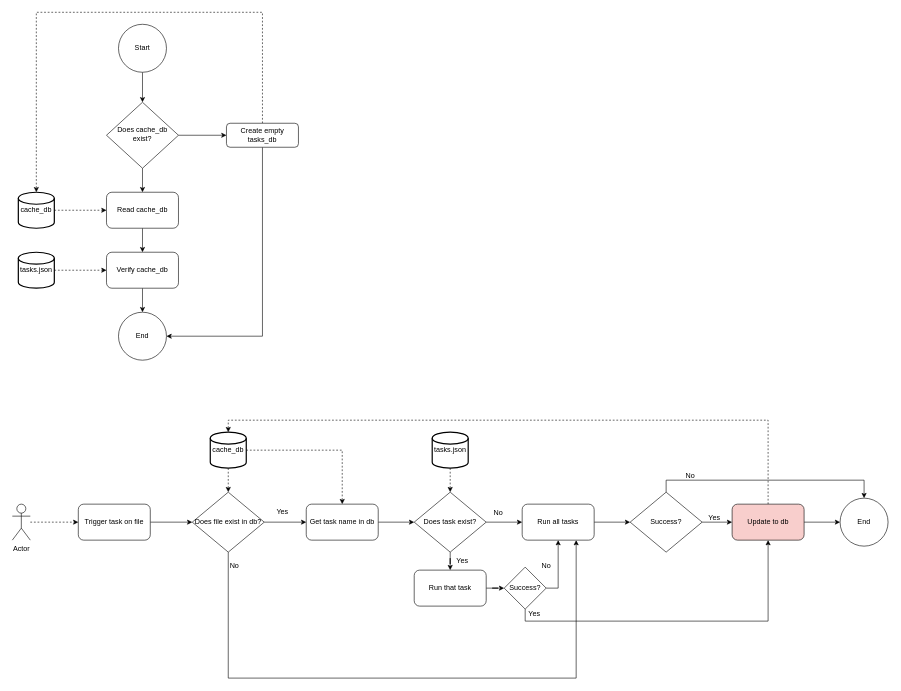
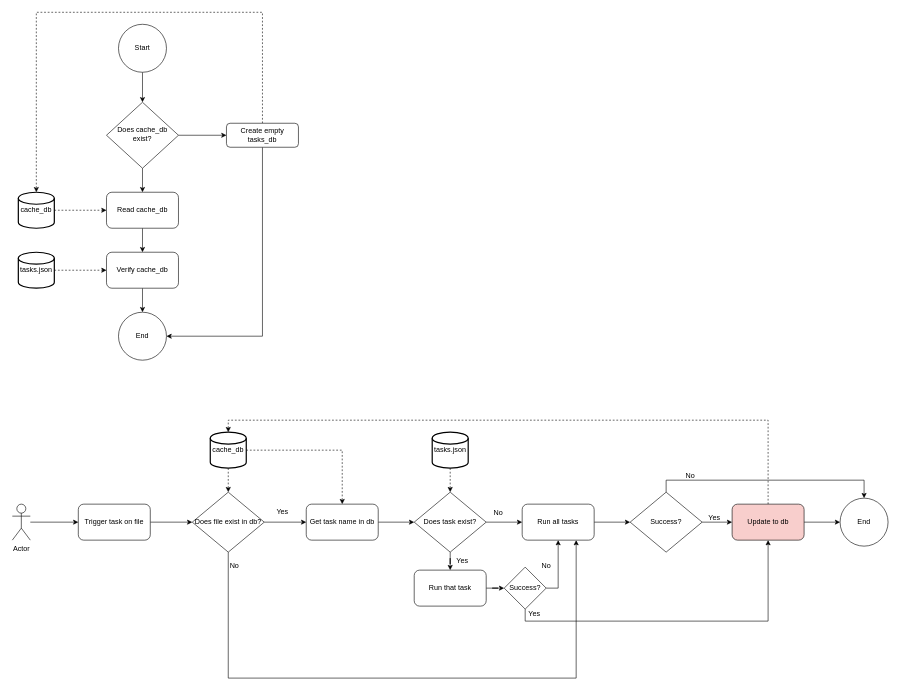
  <mxCell id="0" />
  <mxCell id="1" parent="0" />
  <mxCell id="2" value="" style="edgeStyle=orthogonalEdgeStyle;shape=connector;rounded=0;jumpStyle=gap;jumpSize=100;orthogonalLoop=1;jettySize=auto;html=1;labelBackgroundColor=default;strokeColor=default;fontFamily=Helvetica;fontSize=11;fontColor=default;endArrow=classic;" edge="1" parent="1" source="4" target="11"><mxGeometry relative="1" as="geometry" /></mxCell>
  <mxCell id="3" value="" style="edgeStyle=orthogonalEdgeStyle;shape=connector;rounded=0;jumpStyle=gap;jumpSize=100;orthogonalLoop=1;jettySize=auto;html=1;labelBackgroundColor=default;strokeColor=default;fontFamily=Helvetica;fontSize=11;fontColor=default;endArrow=classic;" edge="1" parent="1" source="4" target="7"><mxGeometry relative="1" as="geometry" /></mxCell>
  <mxCell id="4" value="Does cache_db exist?" style="rhombus;whiteSpace=wrap;html=1;shadow=0;fontFamily=Helvetica;fontSize=12;align=center;strokeWidth=1;spacing=6;spacingTop=-4;" parent="1" vertex="1"><mxGeometry x="177" y="170" width="120" height="110" as="geometry" /></mxCell>
  <mxCell id="5" style="edgeStyle=orthogonalEdgeStyle;rounded=0;orthogonalLoop=1;jettySize=auto;html=1;exitX=0.5;exitY=1;exitDx=0;exitDy=0;entryX=1;entryY=0.5;entryDx=0;entryDy=0;" edge="1" parent="1" source="7" target="16"><mxGeometry relative="1" as="geometry" /></mxCell>
  <mxCell id="6" style="edgeStyle=orthogonalEdgeStyle;rounded=0;orthogonalLoop=1;jettySize=auto;html=1;exitX=0.5;exitY=0;exitDx=0;exitDy=0;entryX=0.5;entryY=0;entryDx=0;entryDy=0;entryPerimeter=0;dashed=1;" edge="1" parent="1" source="7" target="52"><mxGeometry relative="1" as="geometry"><Array as="points"><mxPoint x="437" y="20" /><mxPoint x="60" y="20" /></Array></mxGeometry></mxCell>
  <mxCell id="7" value="Create empty tasks_db" style="rounded=1;whiteSpace=wrap;html=1;fontSize=12;glass=0;strokeWidth=1;shadow=0;" parent="1" vertex="1"><mxGeometry x="377" y="205" width="120" height="40" as="geometry" /></mxCell>
  <mxCell id="8" value="" style="edgeStyle=orthogonalEdgeStyle;shape=connector;rounded=0;jumpStyle=gap;jumpSize=100;orthogonalLoop=1;jettySize=auto;html=1;labelBackgroundColor=default;strokeColor=default;fontFamily=Helvetica;fontSize=11;fontColor=default;endArrow=classic;" edge="1" parent="1" source="9" target="4"><mxGeometry relative="1" as="geometry" /></mxCell>
  <mxCell id="9" value="Start" style="ellipse;whiteSpace=wrap;html=1;aspect=fixed;" vertex="1" parent="1"><mxGeometry x="197" y="40" width="80" height="80" as="geometry" /></mxCell>
  <mxCell id="10" style="edgeStyle=orthogonalEdgeStyle;rounded=0;orthogonalLoop=1;jettySize=auto;html=1;exitX=0.5;exitY=1;exitDx=0;exitDy=0;entryX=0.5;entryY=0;entryDx=0;entryDy=0;" edge="1" parent="1" source="11" target="13"><mxGeometry relative="1" as="geometry" /></mxCell>
  <mxCell id="11" value="Read cache_db" style="rounded=1;whiteSpace=wrap;html=1;" vertex="1" parent="1"><mxGeometry x="177" y="320" width="120" height="60" as="geometry" /></mxCell>
  <mxCell id="12" value="" style="edgeStyle=orthogonalEdgeStyle;rounded=0;orthogonalLoop=1;jettySize=auto;html=1;" edge="1" parent="1" source="13" target="16"><mxGeometry relative="1" as="geometry" /></mxCell>
  <mxCell id="13" value="Verify cache_db" style="rounded=1;whiteSpace=wrap;html=1;" vertex="1" parent="1"><mxGeometry x="177" y="420" width="120" height="60" as="geometry" /></mxCell>
- <mxCell id="14" value="" style="edgeStyle=orthogonalEdgeStyle;rounded=0;orthogonalLoop=1;jettySize=auto;html=1;dashed=1;" edge="1" parent="1" source="15" target="18"><mxGeometry relative="1" as="geometry" /></mxCell>
+ <mxCell id="14" value="" style="edgeStyle=orthogonalEdgeStyle;rounded=0;orthogonalLoop=1;jettySize=auto;html=1;" edge="1" parent="1" source="15" target="18"><mxGeometry relative="1" as="geometry" /></mxCell>
  <mxCell id="15" value="Actor" style="shape=umlActor;verticalLabelPosition=bottom;verticalAlign=top;html=1;outlineConnect=0;" vertex="1" parent="1"><mxGeometry x="20" y="840" width="30" height="60" as="geometry" /></mxCell>
  <mxCell id="16" value="End" style="ellipse;whiteSpace=wrap;html=1;aspect=fixed;" vertex="1" parent="1"><mxGeometry x="197" y="520" width="80" height="80" as="geometry" /></mxCell>
  <mxCell id="17" style="edgeStyle=orthogonalEdgeStyle;rounded=0;orthogonalLoop=1;jettySize=auto;html=1;exitX=1;exitY=0.5;exitDx=0;exitDy=0;entryX=0;entryY=0.5;entryDx=0;entryDy=0;" edge="1" parent="1" source="18" target="21"><mxGeometry relative="1" as="geometry" /></mxCell>
  <mxCell id="18" value="Trigger task on file" style="rounded=1;whiteSpace=wrap;html=1;" vertex="1" parent="1"><mxGeometry x="130" y="840" width="120" height="60" as="geometry" /></mxCell>
  <mxCell id="19" value="" style="edgeStyle=orthogonalEdgeStyle;rounded=0;orthogonalLoop=1;jettySize=auto;html=1;" edge="1" parent="1" source="21" target="26"><mxGeometry relative="1" as="geometry" /></mxCell>
  <mxCell id="20" style="edgeStyle=orthogonalEdgeStyle;rounded=0;orthogonalLoop=1;jettySize=auto;html=1;exitX=0.5;exitY=1;exitDx=0;exitDy=0;entryX=0.75;entryY=1;entryDx=0;entryDy=0;jumpStyle=gap;jumpSize=100;" edge="1" parent="1" source="21" target="34"><mxGeometry relative="1" as="geometry"><Array as="points"><mxPoint x="380" y="1130" /><mxPoint x="960" y="1130" /></Array></mxGeometry></mxCell>
  <mxCell id="21" value="Does file exist in db?" style="rhombus;whiteSpace=wrap;html=1;" vertex="1" parent="1"><mxGeometry x="320" y="820" width="120" height="100" as="geometry" /></mxCell>
  <mxCell id="22" style="edgeStyle=orthogonalEdgeStyle;rounded=0;orthogonalLoop=1;jettySize=auto;html=1;exitX=0.5;exitY=1;exitDx=0;exitDy=0;exitPerimeter=0;dashed=1;" edge="1" parent="1" source="24" target="21"><mxGeometry relative="1" as="geometry" /></mxCell>
  <mxCell id="23" style="edgeStyle=orthogonalEdgeStyle;rounded=0;orthogonalLoop=1;jettySize=auto;html=1;exitX=1;exitY=0.5;exitDx=0;exitDy=0;exitPerimeter=0;dashed=1;" edge="1" parent="1" source="24" target="26"><mxGeometry relative="1" as="geometry" /></mxCell>
  <mxCell id="24" value="cache_db" style="strokeWidth=2;html=1;shape=mxgraph.flowchart.database;whiteSpace=wrap;" vertex="1" parent="1"><mxGeometry x="350" y="720" width="60" height="60" as="geometry" /></mxCell>
  <mxCell id="25" value="" style="edgeStyle=orthogonalEdgeStyle;rounded=0;orthogonalLoop=1;jettySize=auto;html=1;" edge="1" parent="1" source="26" target="29"><mxGeometry relative="1" as="geometry" /></mxCell>
  <mxCell id="26" value="Get task name in db" style="rounded=1;whiteSpace=wrap;html=1;" vertex="1" parent="1"><mxGeometry x="510" y="840" width="120" height="60" as="geometry" /></mxCell>
  <mxCell id="27" value="" style="edgeStyle=orthogonalEdgeStyle;rounded=0;orthogonalLoop=1;jettySize=auto;html=1;" edge="1" parent="1" source="29" target="34"><mxGeometry relative="1" as="geometry" /></mxCell>
  <mxCell id="28" value="" style="edgeStyle=orthogonalEdgeStyle;rounded=0;orthogonalLoop=1;jettySize=auto;html=1;" edge="1" parent="1" source="29" target="45"><mxGeometry relative="1" as="geometry" /></mxCell>
  <mxCell id="29" value="Does task exist?" style="rhombus;whiteSpace=wrap;html=1;" vertex="1" parent="1"><mxGeometry x="690" y="820" width="120" height="100" as="geometry" /></mxCell>
  <mxCell id="30" value="" style="edgeStyle=orthogonalEdgeStyle;rounded=0;orthogonalLoop=1;jettySize=auto;html=1;dashed=1;" edge="1" parent="1" source="31" target="29"><mxGeometry relative="1" as="geometry" /></mxCell>
  <mxCell id="31" value="tasks.json" style="strokeWidth=2;html=1;shape=mxgraph.flowchart.database;whiteSpace=wrap;" vertex="1" parent="1"><mxGeometry x="720" y="720" width="60" height="60" as="geometry" /></mxCell>
  <mxCell id="32" value="Yes" style="text;html=1;align=center;verticalAlign=middle;resizable=0;points=[];autosize=1;strokeColor=none;fillColor=none;" vertex="1" parent="1"><mxGeometry x="450" y="838" width="40" height="30" as="geometry" /></mxCell>
  <mxCell id="33" value="" style="edgeStyle=orthogonalEdgeStyle;rounded=0;orthogonalLoop=1;jettySize=auto;html=1;" edge="1" parent="1" source="34" target="38"><mxGeometry relative="1" as="geometry" /></mxCell>
  <mxCell id="34" value="Run all tasks" style="rounded=1;whiteSpace=wrap;html=1;" vertex="1" parent="1"><mxGeometry x="870" y="840" width="120" height="60" as="geometry" /></mxCell>
  <mxCell id="35" value="No" style="text;html=1;align=center;verticalAlign=middle;resizable=0;points=[];autosize=1;strokeColor=none;fillColor=none;" vertex="1" parent="1"><mxGeometry x="810" y="840" width="40" height="30" as="geometry" /></mxCell>
  <mxCell id="36" value="" style="edgeStyle=orthogonalEdgeStyle;rounded=0;orthogonalLoop=1;jettySize=auto;html=1;" edge="1" parent="1" source="38" target="41"><mxGeometry relative="1" as="geometry" /></mxCell>
  <mxCell id="37" style="edgeStyle=orthogonalEdgeStyle;rounded=0;orthogonalLoop=1;jettySize=auto;html=1;exitX=0.5;exitY=0;exitDx=0;exitDy=0;entryX=0.5;entryY=0;entryDx=0;entryDy=0;" edge="1" parent="1" source="38" target="43"><mxGeometry relative="1" as="geometry" /></mxCell>
  <mxCell id="38" value="Success?" style="rhombus;whiteSpace=wrap;html=1;" vertex="1" parent="1"><mxGeometry x="1050" y="820" width="120" height="100" as="geometry" /></mxCell>
  <mxCell id="39" style="edgeStyle=orthogonalEdgeStyle;rounded=0;orthogonalLoop=1;jettySize=auto;html=1;exitX=0.5;exitY=0;exitDx=0;exitDy=0;entryX=0.5;entryY=0;entryDx=0;entryDy=0;entryPerimeter=0;dashed=1;" edge="1" parent="1" source="41" target="24"><mxGeometry relative="1" as="geometry" /></mxCell>
  <mxCell id="40" value="" style="edgeStyle=orthogonalEdgeStyle;rounded=0;orthogonalLoop=1;jettySize=auto;html=1;" edge="1" parent="1" source="41" target="43"><mxGeometry relative="1" as="geometry" /></mxCell>
  <mxCell id="41" value="Update to db" style="rounded=1;whiteSpace=wrap;html=1;fillColor=#f8cecc;" vertex="1" parent="1"><mxGeometry x="1220" y="840" width="120" height="60" as="geometry" /></mxCell>
  <mxCell id="42" value="Yes" style="text;html=1;align=center;verticalAlign=middle;resizable=0;points=[];autosize=1;strokeColor=none;fillColor=none;" vertex="1" parent="1"><mxGeometry x="1170" y="848" width="40" height="30" as="geometry" /></mxCell>
  <mxCell id="43" value="End" style="ellipse;whiteSpace=wrap;html=1;aspect=fixed;" vertex="1" parent="1"><mxGeometry x="1400" y="830" width="80" height="80" as="geometry" /></mxCell>
  <mxCell id="44" value="" style="edgeStyle=orthogonalEdgeStyle;rounded=0;orthogonalLoop=1;jettySize=auto;html=1;" edge="1" parent="1" source="45" target="55"><mxGeometry relative="1" as="geometry" /></mxCell>
  <mxCell id="45" value="Run that task" style="rounded=1;whiteSpace=wrap;html=1;" vertex="1" parent="1"><mxGeometry x="690" y="950" width="120" height="60" as="geometry" /></mxCell>
  <mxCell id="46" value="Yes" style="text;html=1;align=center;verticalAlign=middle;resizable=0;points=[];autosize=1;strokeColor=none;fillColor=none;" vertex="1" parent="1"><mxGeometry x="750" y="920" width="40" height="30" as="geometry" /></mxCell>
  <mxCell id="47" value="No" style="text;html=1;align=center;verticalAlign=middle;resizable=0;points=[];autosize=1;strokeColor=none;fillColor=none;" vertex="1" parent="1"><mxGeometry x="1130" y="778" width="40" height="30" as="geometry" /></mxCell>
  <mxCell id="48" value="No" style="text;html=1;align=center;verticalAlign=middle;resizable=0;points=[];autosize=1;strokeColor=none;fillColor=none;" vertex="1" parent="1"><mxGeometry x="370" y="928" width="40" height="30" as="geometry" /></mxCell>
  <mxCell id="49" value="" style="edgeStyle=orthogonalEdgeStyle;rounded=0;orthogonalLoop=1;jettySize=auto;html=1;dashed=1;" edge="1" parent="1" source="50" target="13"><mxGeometry relative="1" as="geometry" /></mxCell>
  <mxCell id="50" value="tasks.json" style="strokeWidth=2;html=1;shape=mxgraph.flowchart.database;whiteSpace=wrap;" vertex="1" parent="1"><mxGeometry x="30" y="420" width="60" height="60" as="geometry" /></mxCell>
  <mxCell id="51" value="" style="edgeStyle=orthogonalEdgeStyle;rounded=0;orthogonalLoop=1;jettySize=auto;html=1;dashed=1;" edge="1" parent="1" source="52" target="11"><mxGeometry relative="1" as="geometry" /></mxCell>
  <mxCell id="52" value="cache_db" style="strokeWidth=2;html=1;shape=mxgraph.flowchart.database;whiteSpace=wrap;" vertex="1" parent="1"><mxGeometry x="30" y="320" width="60" height="60" as="geometry" /></mxCell>
  <mxCell id="53" style="edgeStyle=orthogonalEdgeStyle;rounded=0;orthogonalLoop=1;jettySize=auto;html=1;exitX=1;exitY=0.5;exitDx=0;exitDy=0;" edge="1" parent="1" source="55" target="34"><mxGeometry relative="1" as="geometry" /></mxCell>
  <mxCell id="54" style="edgeStyle=orthogonalEdgeStyle;rounded=0;orthogonalLoop=1;jettySize=auto;html=1;exitX=0.5;exitY=1;exitDx=0;exitDy=0;entryX=0.5;entryY=1;entryDx=0;entryDy=0;" edge="1" parent="1" source="55" target="41"><mxGeometry relative="1" as="geometry" /></mxCell>
  <mxCell id="55" value="Success?" style="rhombus;whiteSpace=wrap;html=1;" vertex="1" parent="1"><mxGeometry x="840" y="945" width="70" height="70" as="geometry" /></mxCell>
  <mxCell id="56" value="No" style="text;html=1;align=center;verticalAlign=middle;resizable=0;points=[];autosize=1;strokeColor=none;fillColor=none;" vertex="1" parent="1"><mxGeometry x="890" y="928" width="40" height="30" as="geometry" /></mxCell>
  <mxCell id="57" value="Yes" style="text;html=1;align=center;verticalAlign=middle;resizable=0;points=[];autosize=1;strokeColor=none;fillColor=none;" vertex="1" parent="1"><mxGeometry x="870" y="1008" width="40" height="30" as="geometry" /></mxCell>
